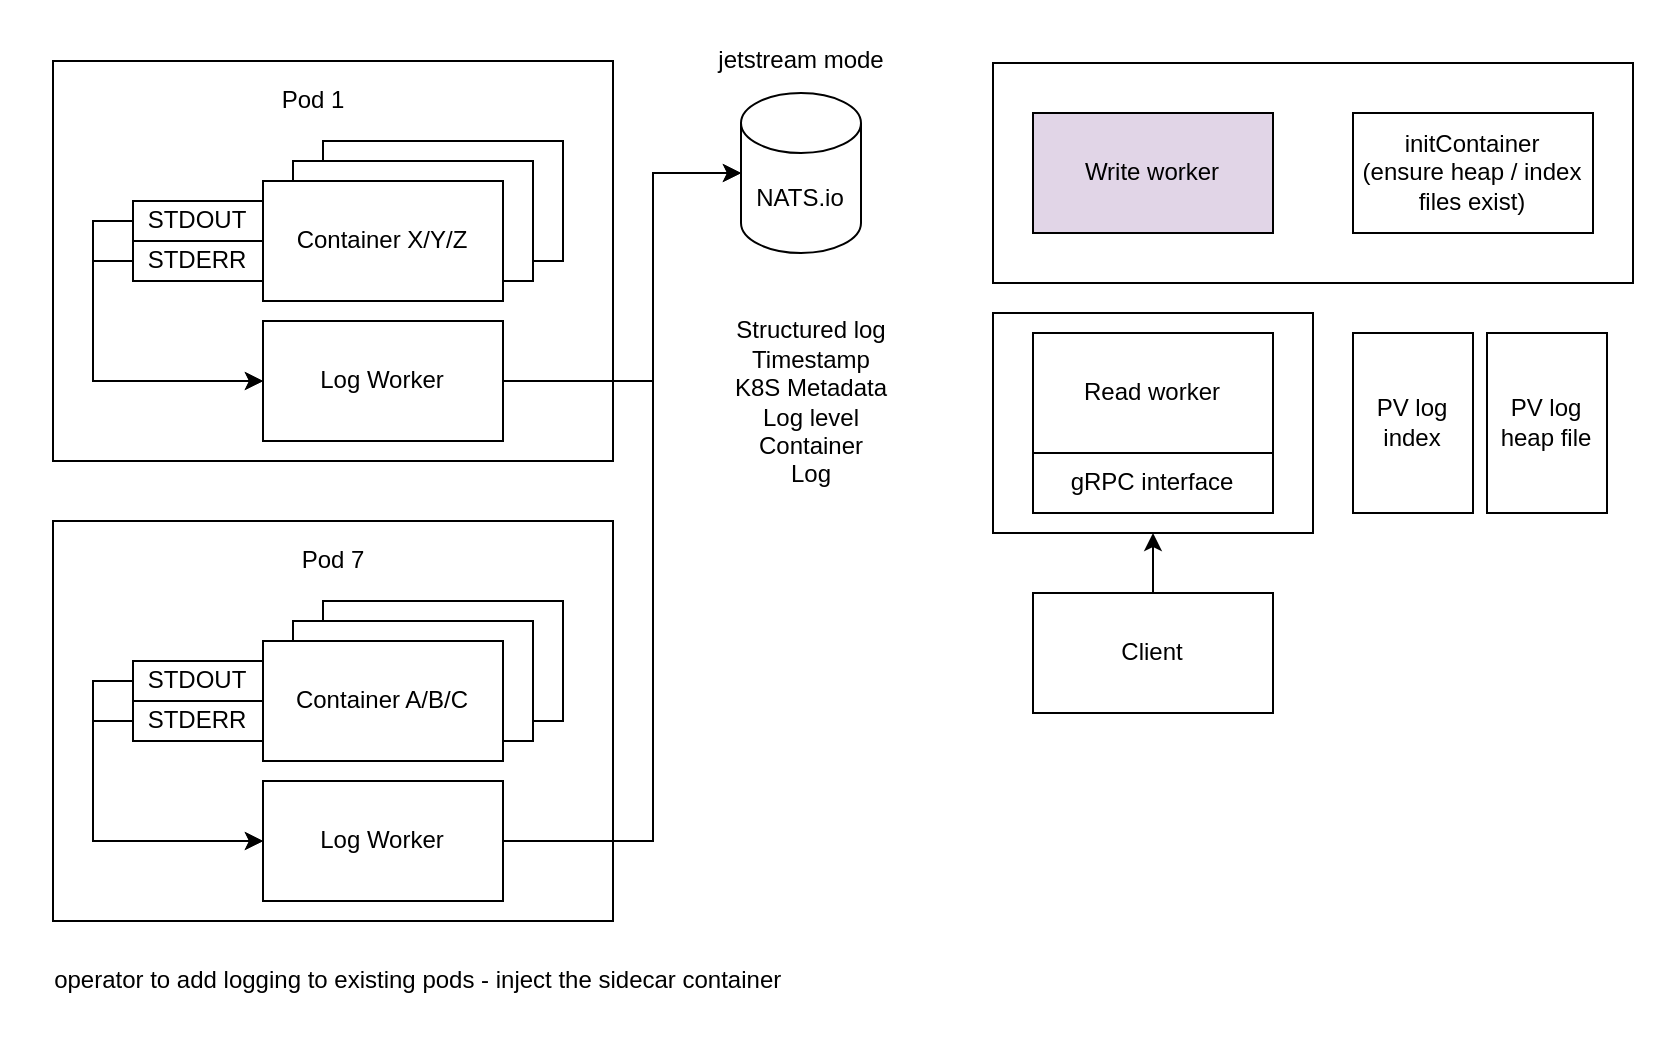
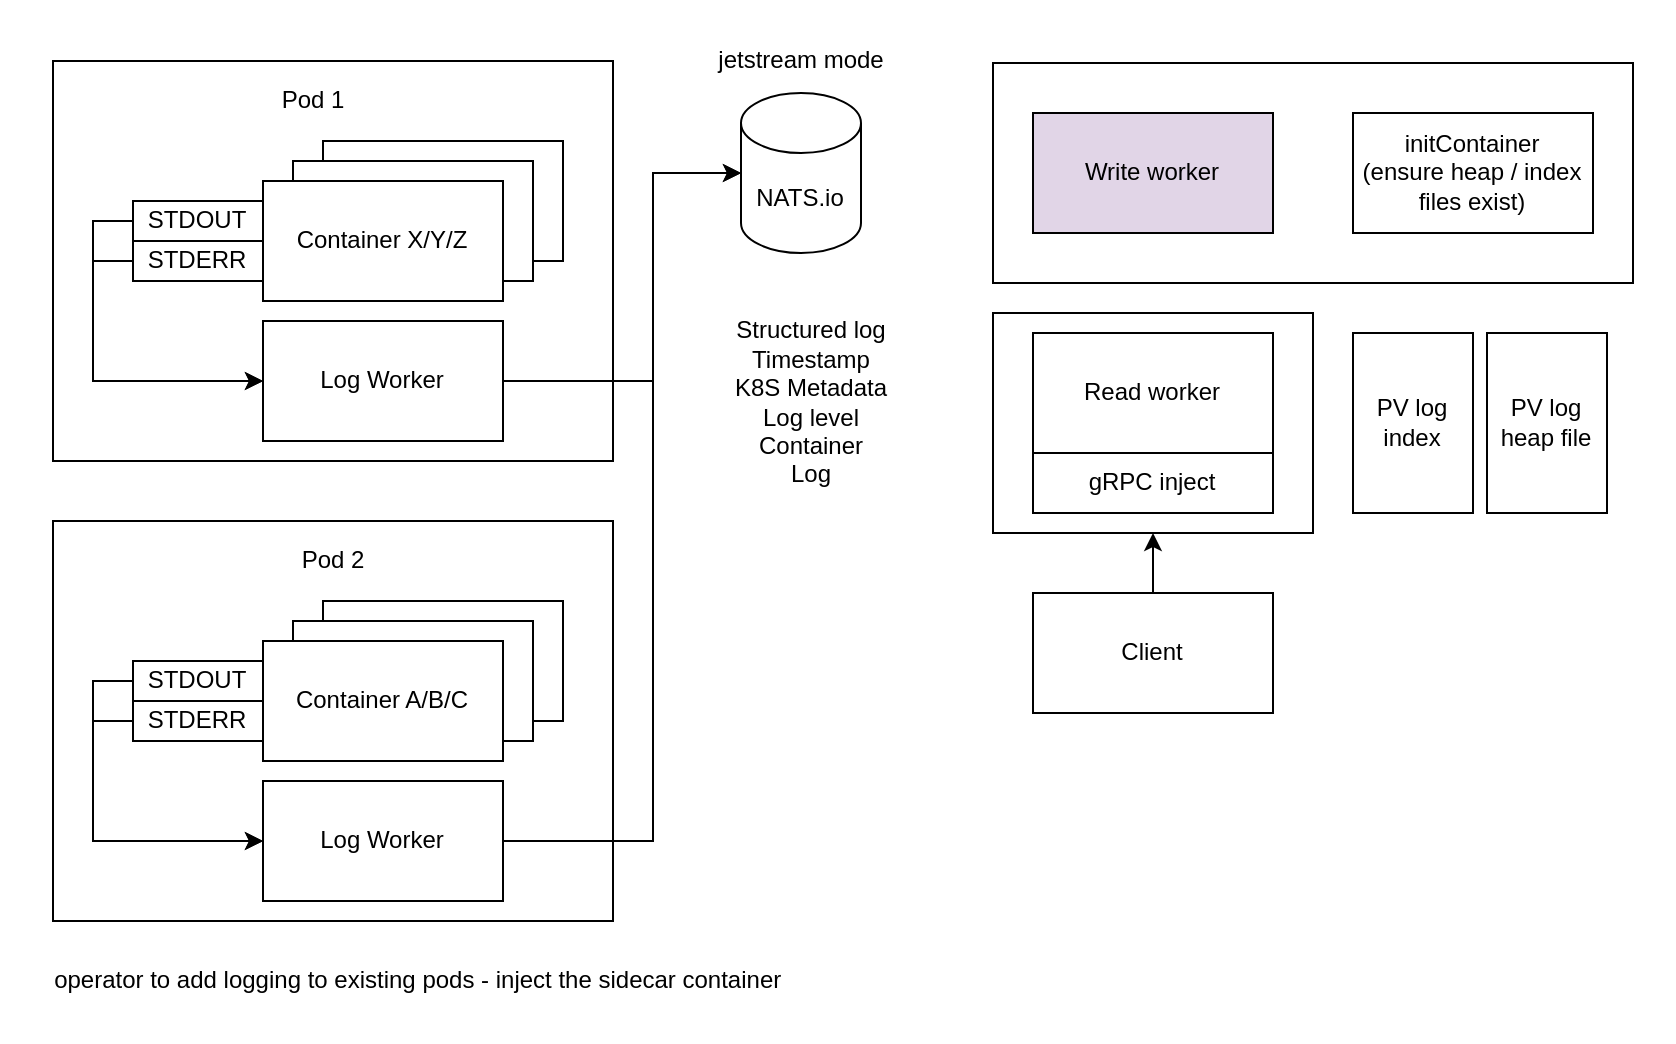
  <mxCell id="0" />
  <mxCell id="1" parent="0" />
  <mxCell id="2" value="" style="rounded=0;whiteSpace=wrap;html=1;" vertex="1" parent="1"><mxGeometry x="496" y="156" width="160" height="110" as="geometry" /></mxCell>
  <mxCell id="3" value="" style="rounded=0;whiteSpace=wrap;html=1;" vertex="1" parent="1"><mxGeometry x="26" y="30" width="280" height="200" as="geometry" /></mxCell>
  <mxCell id="4" value="Pod 1" style="text;html=1;align=center;verticalAlign=middle;resizable=0;points=[];autosize=1;strokeColor=none;fillColor=none;" vertex="1" parent="1"><mxGeometry x="131" y="40" width="50" height="20" as="geometry" /></mxCell>
  <mxCell id="5" value="Container X/Y/Z" style="rounded=0;whiteSpace=wrap;html=1;" vertex="1" parent="1"><mxGeometry x="161" y="70" width="120" height="60" as="geometry" /></mxCell>
  <mxCell id="6" value="Container X/Y/Z" style="rounded=0;whiteSpace=wrap;html=1;" vertex="1" parent="1"><mxGeometry x="146" y="80" width="120" height="60" as="geometry" /></mxCell>
  <mxCell id="7" value="Container X/Y/Z" style="rounded=0;whiteSpace=wrap;html=1;" vertex="1" parent="1"><mxGeometry x="131" y="90" width="120" height="60" as="geometry" /></mxCell>
  <mxCell id="8" style="edgeStyle=orthogonalEdgeStyle;rounded=0;orthogonalLoop=1;jettySize=auto;html=1;exitX=1;exitY=0.5;exitDx=0;exitDy=0;entryX=0;entryY=0.5;entryDx=0;entryDy=0;entryPerimeter=0;" edge="1" parent="1" source="9" target="25"><mxGeometry relative="1" as="geometry"><Array as="points"><mxPoint x="326" y="190" /><mxPoint x="326" y="86" /></Array></mxGeometry></mxCell>
  <mxCell id="9" value="Log Worker" style="rounded=0;whiteSpace=wrap;html=1;" vertex="1" parent="1"><mxGeometry x="131" y="160" width="120" height="60" as="geometry" /></mxCell>
  <mxCell id="10" style="edgeStyle=orthogonalEdgeStyle;rounded=0;orthogonalLoop=1;jettySize=auto;html=1;exitX=0;exitY=0.5;exitDx=0;exitDy=0;entryX=0;entryY=0.5;entryDx=0;entryDy=0;" edge="1" parent="1" source="11" target="9"><mxGeometry relative="1" as="geometry" /></mxCell>
  <mxCell id="11" value="STDOUT" style="rounded=0;whiteSpace=wrap;html=1;" vertex="1" parent="1"><mxGeometry x="66" y="100" width="65" height="20" as="geometry" /></mxCell>
  <mxCell id="12" style="edgeStyle=orthogonalEdgeStyle;rounded=0;orthogonalLoop=1;jettySize=auto;html=1;exitX=0;exitY=0.5;exitDx=0;exitDy=0;entryX=0;entryY=0.5;entryDx=0;entryDy=0;" edge="1" parent="1" source="13" target="9"><mxGeometry relative="1" as="geometry" /></mxCell>
  <mxCell id="13" value="STDERR" style="rounded=0;whiteSpace=wrap;html=1;" vertex="1" parent="1"><mxGeometry x="66" y="120" width="65" height="20" as="geometry" /></mxCell>
  <mxCell id="14" value="" style="rounded=0;whiteSpace=wrap;html=1;" vertex="1" parent="1"><mxGeometry x="26" y="260" width="280" height="200" as="geometry" /></mxCell>
- <mxCell id="15" value="Pod 7" style="text;html=1;align=center;verticalAlign=middle;resizable=0;points=[];autosize=1;strokeColor=none;fillColor=none;" vertex="1" parent="1"><mxGeometry x="141" y="270" width="50" height="20" as="geometry" /></mxCell>
+ <mxCell id="15" value="Pod 2" style="text;html=1;align=center;verticalAlign=middle;resizable=0;points=[];autosize=1;strokeColor=none;fillColor=none;" vertex="1" parent="1"><mxGeometry x="141" y="270" width="50" height="20" as="geometry" /></mxCell>
  <mxCell id="16" value="Container X/Y/Z" style="rounded=0;whiteSpace=wrap;html=1;" vertex="1" parent="1"><mxGeometry x="161" y="300" width="120" height="60" as="geometry" /></mxCell>
  <mxCell id="17" value="Container X/Y/Z" style="rounded=0;whiteSpace=wrap;html=1;" vertex="1" parent="1"><mxGeometry x="146" y="310" width="120" height="60" as="geometry" /></mxCell>
  <mxCell id="18" value="Container A/B/C" style="rounded=0;whiteSpace=wrap;html=1;" vertex="1" parent="1"><mxGeometry x="131" y="320" width="120" height="60" as="geometry" /></mxCell>
  <mxCell id="19" style="edgeStyle=orthogonalEdgeStyle;rounded=0;orthogonalLoop=1;jettySize=auto;html=1;exitX=1;exitY=0.5;exitDx=0;exitDy=0;entryX=0;entryY=0.5;entryDx=0;entryDy=0;entryPerimeter=0;" edge="1" parent="1" source="20" target="25"><mxGeometry relative="1" as="geometry"><Array as="points"><mxPoint x="326" y="420" /><mxPoint x="326" y="86" /></Array></mxGeometry></mxCell>
  <mxCell id="20" value="Log Worker" style="rounded=0;whiteSpace=wrap;html=1;" vertex="1" parent="1"><mxGeometry x="131" y="390" width="120" height="60" as="geometry" /></mxCell>
  <mxCell id="21" style="edgeStyle=orthogonalEdgeStyle;rounded=0;orthogonalLoop=1;jettySize=auto;html=1;exitX=0;exitY=0.5;exitDx=0;exitDy=0;entryX=0;entryY=0.5;entryDx=0;entryDy=0;" edge="1" parent="1" source="22" target="20"><mxGeometry relative="1" as="geometry" /></mxCell>
  <mxCell id="22" value="STDOUT" style="rounded=0;whiteSpace=wrap;html=1;" vertex="1" parent="1"><mxGeometry x="66" y="330" width="65" height="20" as="geometry" /></mxCell>
  <mxCell id="23" style="edgeStyle=orthogonalEdgeStyle;rounded=0;orthogonalLoop=1;jettySize=auto;html=1;exitX=0;exitY=0.5;exitDx=0;exitDy=0;entryX=0;entryY=0.5;entryDx=0;entryDy=0;" edge="1" parent="1" source="24" target="20"><mxGeometry relative="1" as="geometry" /></mxCell>
  <mxCell id="24" value="STDERR" style="rounded=0;whiteSpace=wrap;html=1;" vertex="1" parent="1"><mxGeometry x="66" y="350" width="65" height="20" as="geometry" /></mxCell>
  <mxCell id="25" value="NATS.io" style="shape=cylinder3;whiteSpace=wrap;html=1;boundedLbl=1;backgroundOutline=1;size=15;" vertex="1" parent="1"><mxGeometry x="370" y="46" width="60" height="80" as="geometry" /></mxCell>
  <mxCell id="26" value="Structured log&lt;br&gt;Timestamp&lt;br&gt;K8S Metadata&lt;br&gt;Log level&lt;br&gt;Container&lt;br&gt;Log" style="text;html=1;align=center;verticalAlign=middle;resizable=0;points=[];autosize=1;strokeColor=none;fillColor=none;" vertex="1" parent="1"><mxGeometry x="360" y="156" width="90" height="90" as="geometry" /></mxCell>
  <mxCell id="27" value="" style="rounded=0;whiteSpace=wrap;html=1;" vertex="1" parent="1"><mxGeometry x="496" y="31" width="320" height="110" as="geometry" /></mxCell>
- <mxCell id="28" value="gRPC interface" style="rounded=0;whiteSpace=wrap;html=1;" vertex="1" parent="1"><mxGeometry x="516" y="226" width="120" height="30" as="geometry" /></mxCell>
+ <mxCell id="28" value="gRPC inject" style="rounded=0;whiteSpace=wrap;html=1;" vertex="1" parent="1"><mxGeometry x="516" y="226" width="120" height="30" as="geometry" /></mxCell>
  <mxCell id="29" value="PV log heap file" style="rounded=0;whiteSpace=wrap;html=1;" vertex="1" parent="1"><mxGeometry x="743" y="166" width="60" height="90" as="geometry" /></mxCell>
  <mxCell id="30" value="PV log index" style="rounded=0;whiteSpace=wrap;html=1;" vertex="1" parent="1"><mxGeometry x="676" y="166" width="60" height="90" as="geometry" /></mxCell>
  <mxCell id="31" value="Write worker" style="rounded=0;whiteSpace=wrap;html=1;fillColor=#e1d5e7;" vertex="1" parent="1"><mxGeometry x="516" y="56" width="120" height="60" as="geometry" /></mxCell>
  <mxCell id="32" value="Read worker" style="rounded=0;whiteSpace=wrap;html=1;" vertex="1" parent="1"><mxGeometry x="516" y="166" width="120" height="60" as="geometry" /></mxCell>
  <mxCell id="33" value="initContainer&lt;br&gt;(ensure heap / index files exist)" style="rounded=0;whiteSpace=wrap;html=1;" vertex="1" parent="1"><mxGeometry x="676" y="56" width="120" height="60" as="geometry" /></mxCell>
  <mxCell id="34" style="edgeStyle=orthogonalEdgeStyle;rounded=0;orthogonalLoop=1;jettySize=auto;html=1;exitX=0.5;exitY=0;exitDx=0;exitDy=0;entryX=0.5;entryY=1;entryDx=0;entryDy=0;" edge="1" parent="1" source="35" target="2"><mxGeometry relative="1" as="geometry" /></mxCell>
  <mxCell id="35" value="Client" style="rounded=0;whiteSpace=wrap;html=1;" vertex="1" parent="1"><mxGeometry x="516" y="296" width="120" height="60" as="geometry" /></mxCell>
  <mxCell id="36" value="jetstream mode" style="text;html=1;align=center;verticalAlign=middle;resizable=0;points=[];autosize=1;strokeColor=none;fillColor=none;" vertex="1" parent="1"><mxGeometry x="350" y="20" width="100" height="20" as="geometry" /></mxCell>
  <mxCell id="37" value="operator to add logging to existing pods - inject the sidecar container&amp;nbsp;" style="text;html=1;align=center;verticalAlign=middle;resizable=0;points=[];autosize=1;strokeColor=none;fillColor=none;" vertex="1" parent="1"><mxGeometry x="20" y="480" width="380" height="20" as="geometry" /></mxCell>
